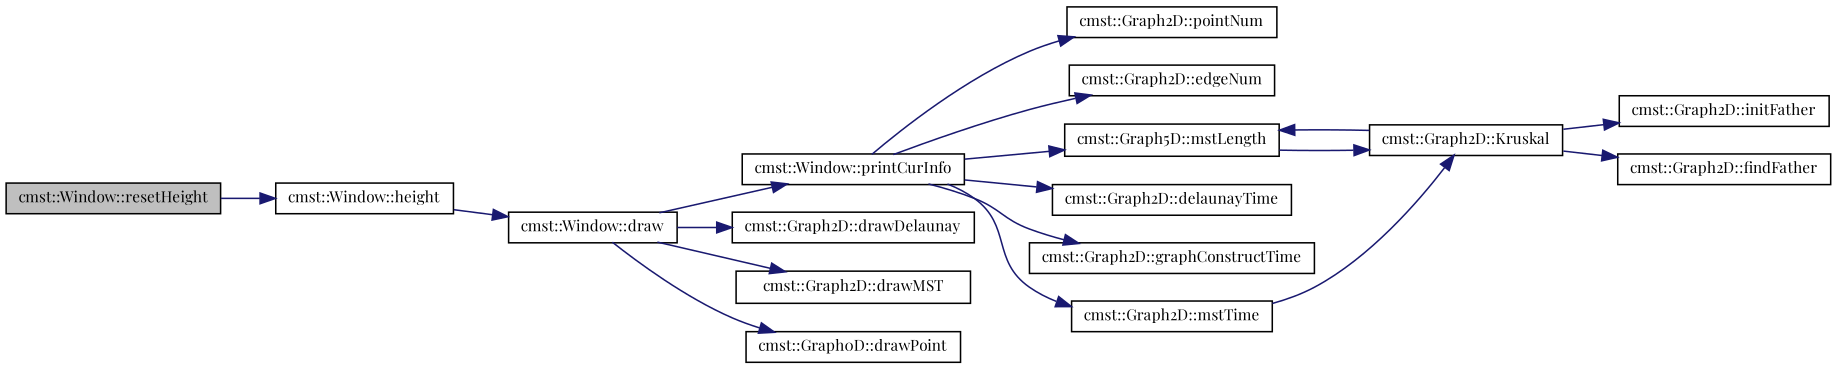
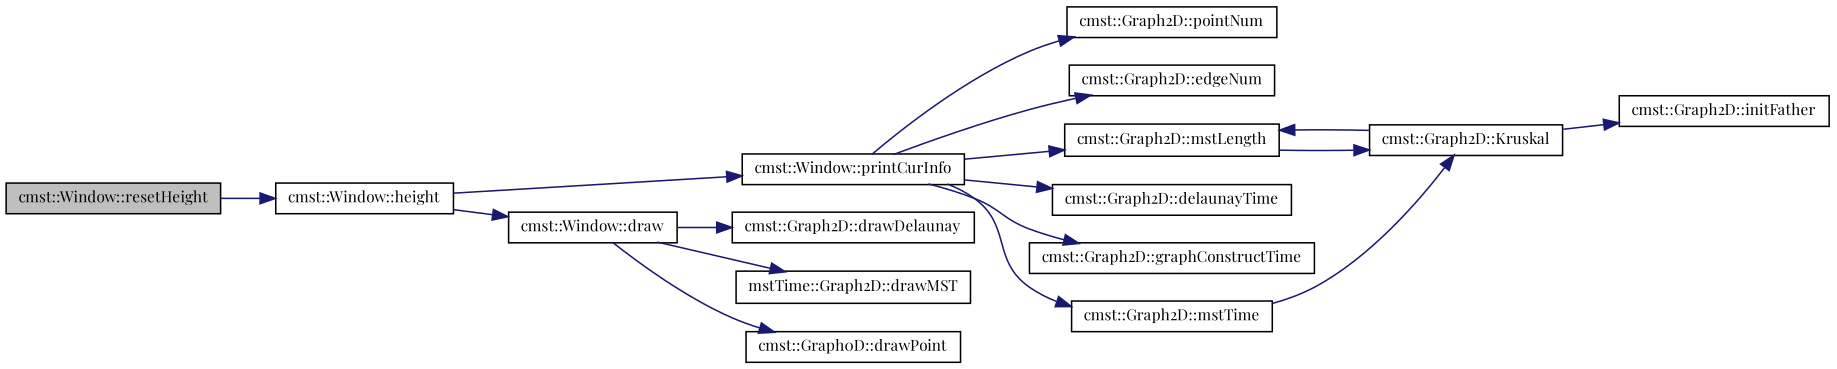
  digraph {
    fontname="Playfair Display"
    rankdir=LR
    node [color=black fillcolor=white fontname="Playfair Display" fontsize=10 shape=record style=filled]
    edge [color=midnightblue fontname="Playfair Display" fontsize=10 labelfontname=Helvetica labelfontsize=10 style=solid]
    n1 [fillcolor=grey75 fontcolor=black height=0.2 label="cmst::Window::resetHeight" width=0.4]
    n2 [height=0.2 label="cmst::Window::height" width=0.4]
    n3 [height=0.2 label="cmst::Window::draw" width=0.4]
    n4 [height=0.2 label="cmst::Window::printCurInfo" width=0.4]
    n5 [height=0.2 label="cmst::Graph2D::drawDelaunay" width=0.4]
-   n6 [height=0.2 label="cmst::Graph2D::drawMST" width=0.4]
+   n6 [height=0.2 label="mstTime::Graph2D::drawMST" width=0.4]
    n7 [height=0.2 label="cmst::Graph0D::drawPoint" width=0.4]
    n8 [height=0.2 label="cmst::Graph2D::pointNum" width=0.4]
    n9 [height=0.2 label="cmst::Graph2D::edgeNum" width=0.4]
-   n10 [height=0.2 label="cmst::Graph5D::mstLength" width=0.4]
+   n10 [height=0.2 label="cmst::Graph2D::mstLength" width=0.4]
    n11 [height=0.2 label="cmst::Graph2D::delaunayTime" width=0.4]
    n12 [height=0.2 label="cmst::Graph2D::graphConstructTime" width=0.4]
    n13 [height=0.2 label="cmst::Graph2D::mstTime" width=0.4]
    n14 [height=0.2 label="cmst::Graph2D::Kruskal" width=0.4]
    n15 [height=0.2 label="cmst::Graph2D::initFather" width=0.4]
-   n16 [height=0.2 label="cmst::Graph2D::findFather" width=0.4]
    n1 -> n2
    n2 -> n3
-   n3 -> n4
+   n2 -> n4
    n3 -> n5
    n3 -> n6
    n3 -> n7
    n4 -> n8
    n4 -> n9
    n4 -> n10
    n4 -> n11
    n4 -> n12
    n4 -> n13
    n10 -> n14
    n13 -> n14
    n14 -> n10
    n14 -> n15
-   n14 -> n16
  }
